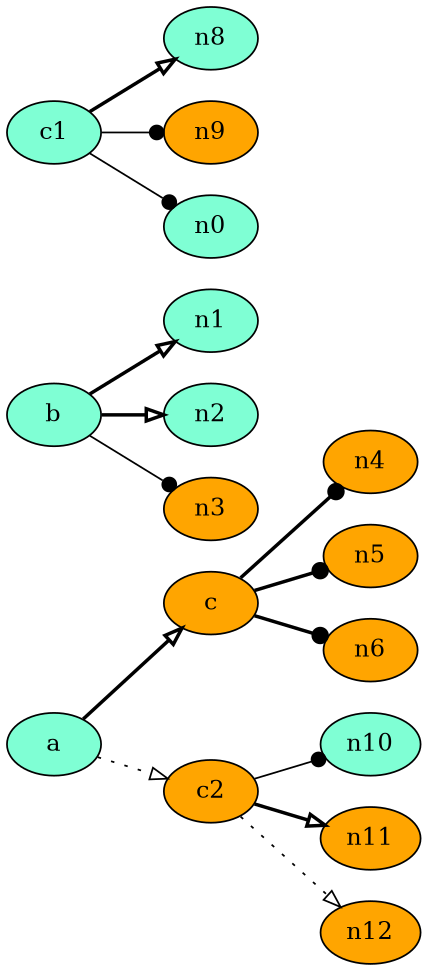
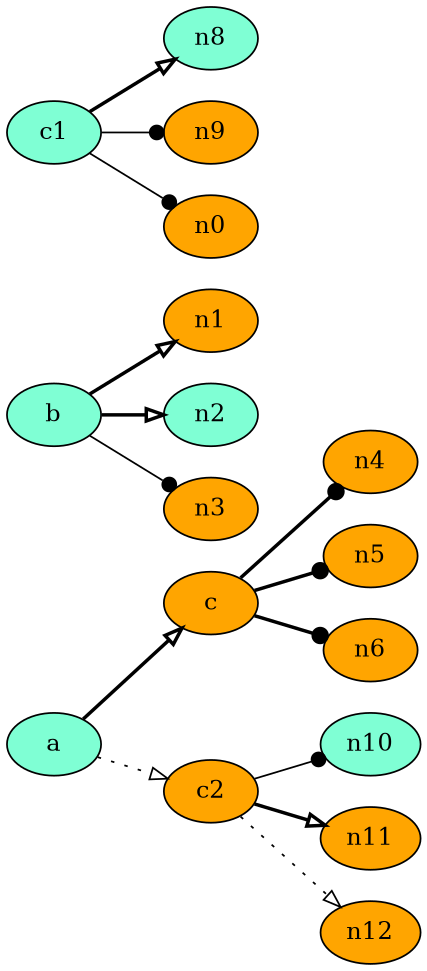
  digraph {
    rankdir=LR
    node [fillcolor=orange style=filled]
    edge [arrowhead=onormal style=bold]
    a [fillcolor=aquamarine]
    c
    c2
    b [fillcolor=aquamarine]
-   n1 [fillcolor=aquamarine]
+   n1
    n2 [fillcolor=aquamarine]
    n3
    n4
    n5
    n6
    c1 [fillcolor=aquamarine]
    n8 [fillcolor=aquamarine]
    n9
-   n0 [fillcolor=aquamarine]
+   n0
    n10 [fillcolor=aquamarine]
    n11
    n12
    a -> c
    a -> c2 [style=dotted]
    c -> n4 [arrowhead=dot]
    c -> n5 [arrowhead=dot]
    c -> n6 [arrowhead=dot]
    c2 -> n10 [arrowhead=dot style=solid]
    c2 -> n11
    c2 -> n12 [style=dotted]
    b -> n1
    b -> n2
    b -> n3 [arrowhead=dot style=solid]
    c1 -> n8
    c1 -> n9 [arrowhead=dot style=solid]
    c1 -> n0 [arrowhead=dot style=solid]
  }
